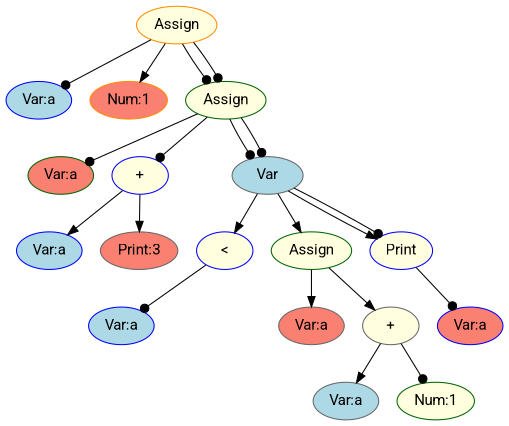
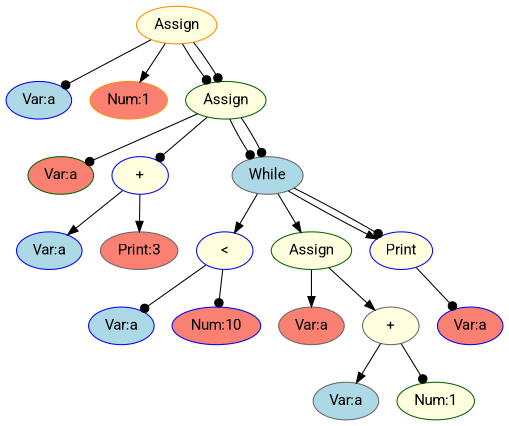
  digraph {
    fontname=Roboto
    node [color=blue fillcolor=lightyellow fontname=Roboto fontsize=14 style=filled]
    edge [arrowhead=dot fontname=Roboto]
    n1 [color=darkorange label=Assign]
    n2 [fillcolor=lightblue label="Var:a"]
    n3 [color=darkorange fillcolor=salmon label="Num:1"]
    n4 [color=darkgreen label=Assign]
    n5 [color=darkgreen fillcolor=salmon label="Var:a"]
    n6 [label="+"]
-   n7 [color=gray40 fillcolor=lightblue label=Var]
+   n7 [color=gray40 fillcolor=lightblue label=While]
    n8 [fillcolor=lightblue label="Var:a"]
    n9 [color=gray40 fillcolor=salmon label="Print:3"]
    n10 [label="<"]
    n11 [color=darkgreen label=Assign]
    n12 [label=Print]
    n13 [fillcolor=lightblue label="Var:a"]
+   n14 [fillcolor=salmon label="Num:10"]
    n15 [color=gray40 fillcolor=salmon label="Var:a"]
    n16 [color=gray40 label="+"]
    n17 [fillcolor=salmon label="Var:a"]
    n18 [color=gray40 fillcolor=lightblue label="Var:a"]
    n19 [color=darkgreen label="Num:1"]
    n1 -> n2
    n1 -> n3 [arrowhead=normal]
    n1 -> n4
    n1 -> n4
    n4 -> n5
    n4 -> n6
    n4 -> n7
    n4 -> n7
    n6 -> n8 [arrowhead=normal]
    n6 -> n9 [arrowhead=normal]
    n7 -> n10 [arrowhead=normal]
    n7 -> n11 [arrowhead=normal]
    n7 -> n12 [arrowhead=normal]
    n7 -> n12
    n10 -> n13
+   n10 -> n14
    n11 -> n15 [arrowhead=normal]
    n11 -> n16 [arrowhead=normal]
    n12 -> n17
    n16 -> n18 [arrowhead=normal]
    n16 -> n19
  }
